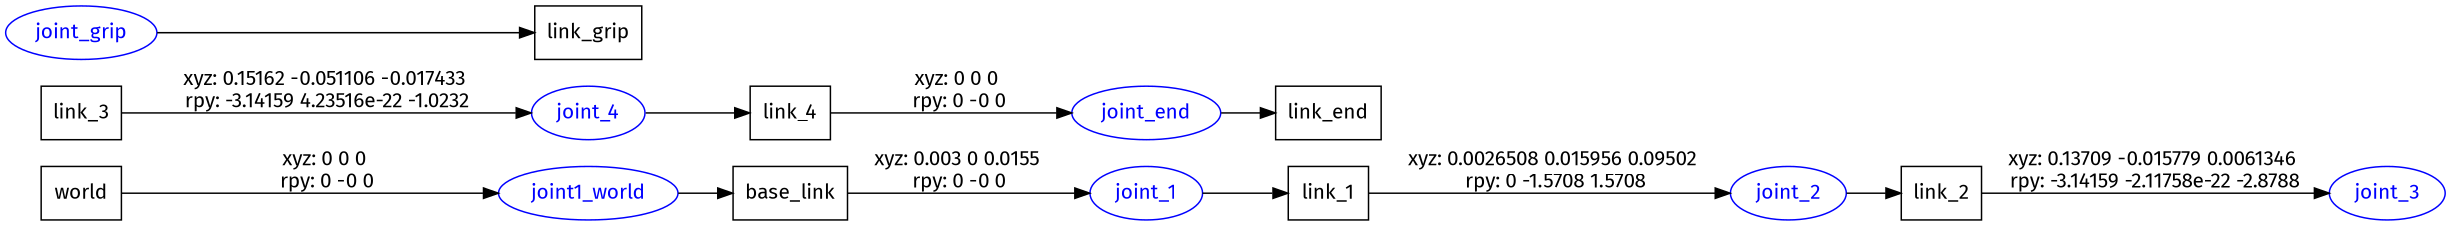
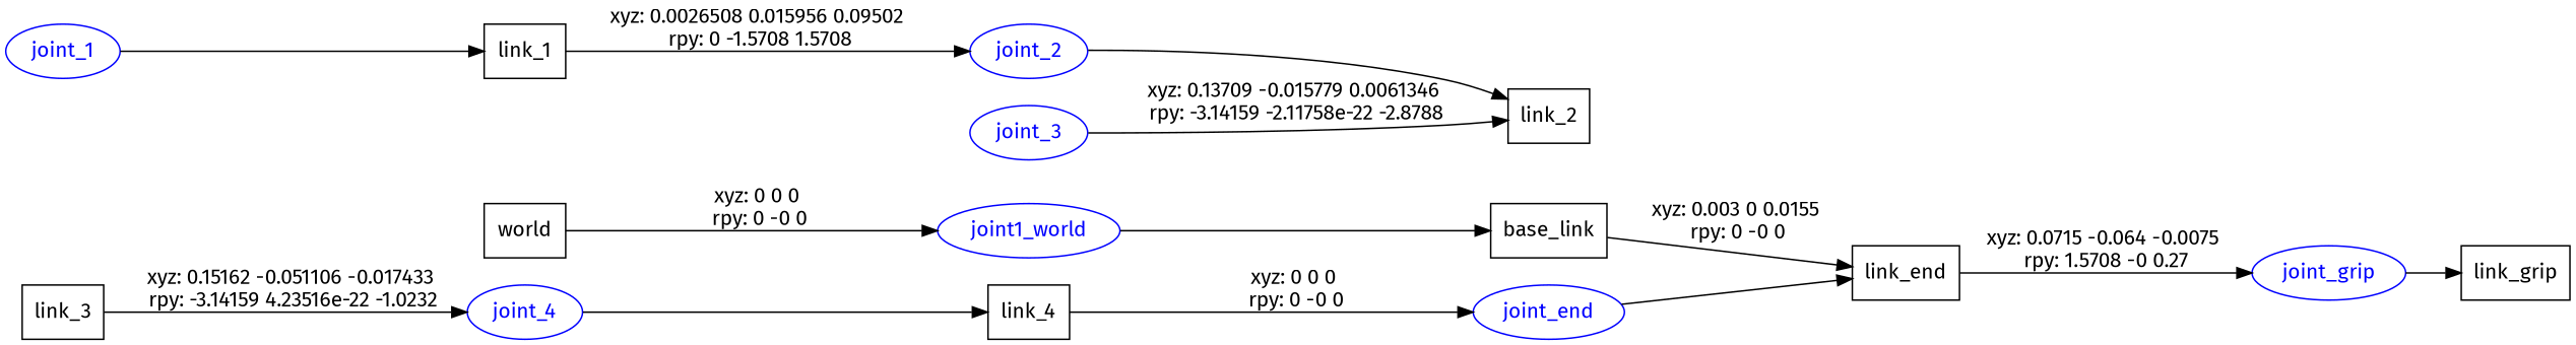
  digraph {
    fontname="Fira Sans"
    rankdir=LR
    node [fontname="Fira Sans" shape=box]
    edge [fontname="Fira Sans"]
    n1 [label=world]
    joint1_world [color=blue fontcolor=blue shape=ellipse]
    n3 [label=base_link]
    joint_1 [color=blue fontcolor=blue shape=ellipse]
    n5 [label=link_1]
    joint_2 [color=blue fontcolor=blue shape=ellipse]
    n7 [label=link_2]
    joint_3 [color=blue fontcolor=blue shape=ellipse]
    n9 [label=link_3]
    joint_4 [color=blue fontcolor=blue shape=ellipse]
    n11 [label=link_4]
    joint_end [color=blue fontcolor=blue shape=ellipse]
    n13 [label=link_end]
    joint_grip [color=blue fontcolor=blue shape=ellipse]
    n15 [label=link_grip]
    n1 -> joint1_world [label="xyz: 0 0 0 \nrpy: 0 -0 0"]
    joint1_world -> n3
-   n3 -> joint_1 [label="xyz: 0.003 0 0.0155 \nrpy: 0 -0 0"]
+   n3 -> n13 [label="xyz: 0.003 0 0.0155 \nrpy: 0 -0 0"]
    joint_1 -> n5
    n5 -> joint_2 [label="xyz: 0.0026508 0.015956 0.09502 \nrpy: 0 -1.5708 1.5708"]
    joint_2 -> n7
-   n7 -> joint_3 [label="xyz: 0.13709 -0.015779 0.0061346 \nrpy: -3.14159 -2.11758e-22 -2.8788"]
+   joint_3 -> n7 [label="xyz: 0.13709 -0.015779 0.0061346 \nrpy: -3.14159 -2.11758e-22 -2.8788"]
    n9 -> joint_4 [label="xyz: 0.15162 -0.051106 -0.017433 \nrpy: -3.14159 4.23516e-22 -1.0232"]
    joint_4 -> n11
    n11 -> joint_end [label="xyz: 0 0 0 \nrpy: 0 -0 0"]
    joint_end -> n13
+   n13 -> joint_grip [label="xyz: 0.0715 -0.064 -0.0075 \nrpy: 1.5708 -0 0.27"]
    joint_grip -> n15
  }
